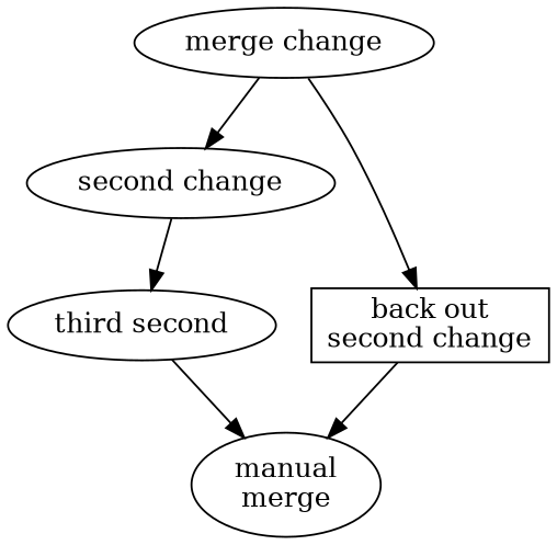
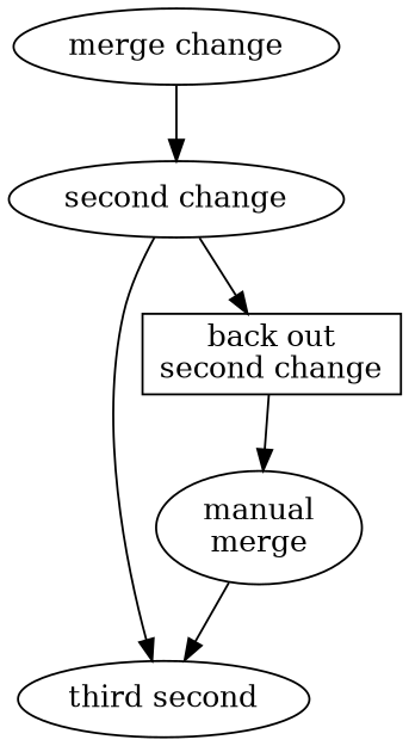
  digraph {
    fontname="DejaVu Serif"
    node [fontname="DejaVu Serif"]
    edge [fontname="DejaVu Serif"]
    n1 [label="merge change"]
    "second change"
    n3 [label="third second"]
    n4 [label="back out\nsecond change" shape=box]
    "manual\nmerge"
    n1 -> "second change"
    "second change" -> n3
-   n1 -> n4
-   n3 -> "manual\nmerge"
+   "second change" -> n4
+   "manual\nmerge" -> n3
    n4 -> "manual\nmerge"
  }
